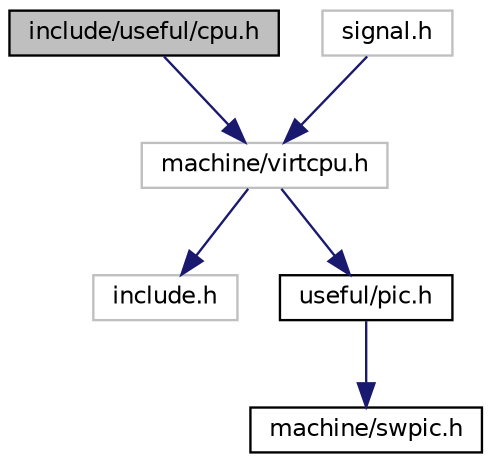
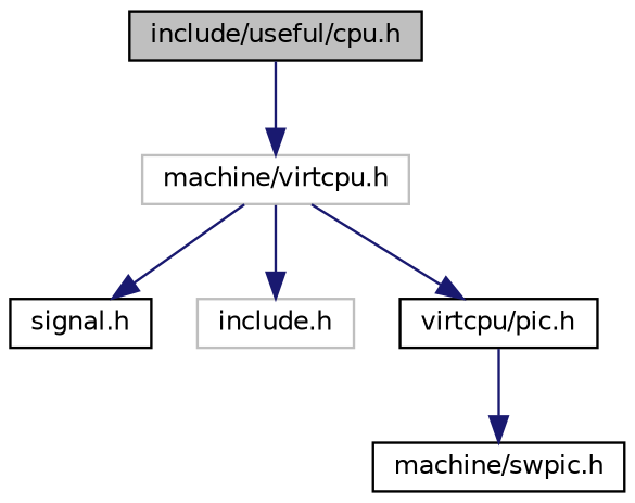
  digraph {
    node [color=black fontname=Helvetica fontsize=10 shape=record]
    edge [color=midnightblue fontname=Helvetica fontsize=10 labelfontname=Helvetica labelfontsize=10 style=solid]
    n1 [fillcolor=grey75 fontcolor=black height=0.2 label="include/useful/cpu.h" style=filled width=0.4]
    n2 [color=grey75 height=0.2 label="machine/virtcpu.h" width=0.4]
-   n3 [color=grey75 height=0.2 label="signal.h" width=0.4]
+   n3 [height=0.2 label="signal.h" width=0.4]
    n4 [color=grey75 height=0.2 label="include.h" width=0.4]
-   n5 [height=0.2 label="useful/pic.h" width=0.4]
+   n5 [height=0.2 label="virtcpu/pic.h" width=0.4]
    n6 [height=0.2 label="machine/swpic.h" width=0.4]
    n1 -> n2
-   n3 -> n2
+   n2 -> n3
    n2 -> n4
    n2 -> n5
    n5 -> n6
  }
